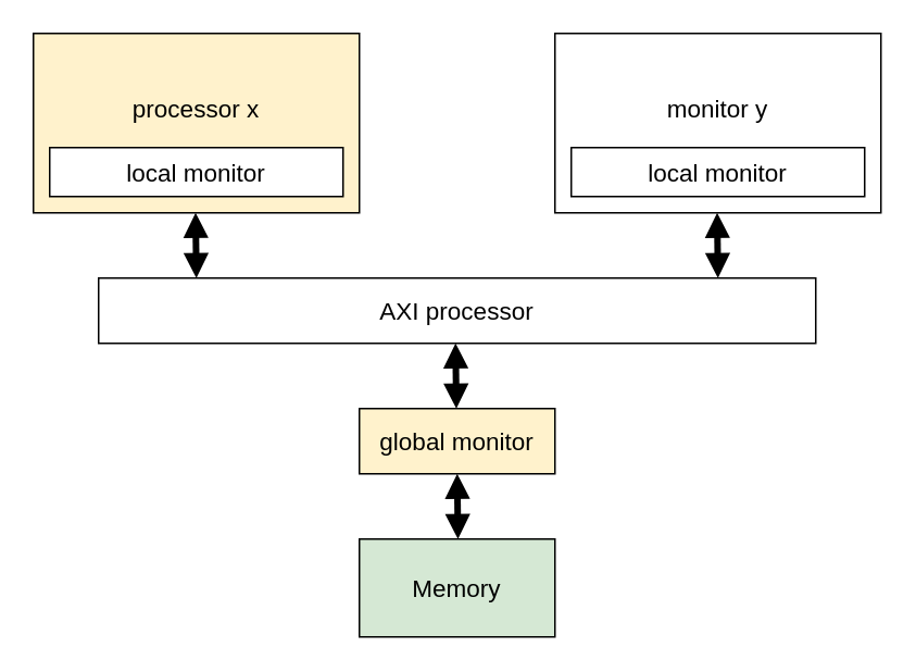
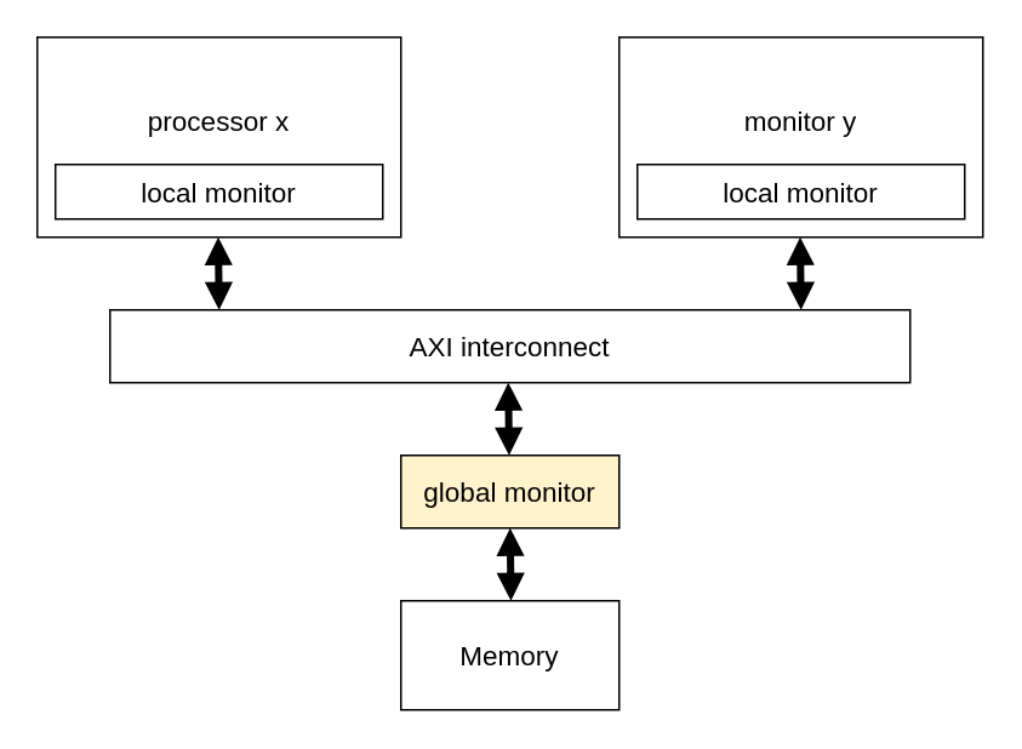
  <mxCell id="0" />
  <mxCell id="1" parent="0" />
- <mxCell id="2" value="&lt;font style=&quot;font-size: 15px&quot;&gt;processor x&lt;br&gt;&lt;br&gt;&lt;/font&gt;" style="rounded=0;whiteSpace=wrap;html=1;fillColor=#fff2cc;" vertex="1" parent="1"><mxGeometry x="20" y="20" width="200" height="110" as="geometry" /></mxCell>
- <mxCell id="3" value="&lt;font style=&quot;font-size: 15px&quot;&gt;AXI processor&lt;/font&gt;" style="rounded=0;whiteSpace=wrap;html=1;" vertex="1" parent="1"><mxGeometry x="60" y="170" width="440" height="40" as="geometry" /></mxCell>
- <mxCell id="4" value="&lt;font style=&quot;font-size: 15px&quot;&gt;Memory&lt;/font&gt;" style="rounded=0;whiteSpace=wrap;html=1;fillColor=#d5e8d4;" vertex="1" parent="1"><mxGeometry x="220" y="330" width="120" height="60" as="geometry" /></mxCell>
+ <mxCell id="2" value="&lt;font style=&quot;font-size: 15px&quot;&gt;processor x&lt;br&gt;&lt;br&gt;&lt;/font&gt;" style="rounded=0;whiteSpace=wrap;html=1;" vertex="1" parent="1"><mxGeometry x="20" y="20" width="200" height="110" as="geometry" /></mxCell>
+ <mxCell id="3" value="&lt;font style=&quot;font-size: 15px&quot;&gt;AXI interconnect&lt;/font&gt;" style="rounded=0;whiteSpace=wrap;html=1;" vertex="1" parent="1"><mxGeometry x="60" y="170" width="440" height="40" as="geometry" /></mxCell>
+ <mxCell id="4" value="&lt;font style=&quot;font-size: 15px&quot;&gt;Memory&lt;/font&gt;" style="rounded=0;whiteSpace=wrap;html=1;" vertex="1" parent="1"><mxGeometry x="220" y="330" width="120" height="60" as="geometry" /></mxCell>
  <mxCell id="5" value="&lt;font style=&quot;font-size: 15px&quot;&gt;global monitor&lt;/font&gt;" style="rounded=0;whiteSpace=wrap;html=1;fillColor=#fff2cc;" vertex="1" parent="1"><mxGeometry x="220" y="250" width="120" height="40" as="geometry" /></mxCell>
  <mxCell id="6" value="&lt;span style=&quot;white-space: normal&quot;&gt;&lt;font style=&quot;font-size: 15px&quot;&gt;monitor y&lt;br&gt;&lt;br&gt;&lt;/font&gt;&lt;/span&gt;" style="rounded=0;whiteSpace=wrap;html=1;" vertex="1" parent="1"><mxGeometry x="340" y="20" width="200" height="110" as="geometry" /></mxCell>
  <mxCell id="7" value="" style="endArrow=block;startArrow=block;html=1;endSize=5;startSize=5;strokeWidth=4;startFill=1;endFill=1;" edge="1" parent="1"><mxGeometry width="50" height="50" relative="1" as="geometry"><mxPoint x="120" y="170" as="sourcePoint" /><mxPoint x="119.5" y="130" as="targetPoint" /></mxGeometry></mxCell>
  <mxCell id="8" value="" style="endArrow=block;startArrow=block;html=1;endSize=5;startSize=5;strokeWidth=4;startFill=1;endFill=1;" edge="1" parent="1"><mxGeometry width="50" height="50" relative="1" as="geometry"><mxPoint x="440" y="170" as="sourcePoint" /><mxPoint x="439.5" y="130" as="targetPoint" /></mxGeometry></mxCell>
  <mxCell id="9" value="" style="endArrow=block;startArrow=block;html=1;endSize=5;startSize=5;strokeWidth=4;startFill=1;endFill=1;" edge="1" parent="1"><mxGeometry width="50" height="50" relative="1" as="geometry"><mxPoint x="279.5" y="250" as="sourcePoint" /><mxPoint x="279" y="210" as="targetPoint" /></mxGeometry></mxCell>
  <mxCell id="10" value="" style="endArrow=block;startArrow=block;html=1;endSize=5;startSize=5;strokeWidth=4;startFill=1;endFill=1;" edge="1" parent="1"><mxGeometry width="50" height="50" relative="1" as="geometry"><mxPoint x="280.5" y="330" as="sourcePoint" /><mxPoint x="280" y="290" as="targetPoint" /></mxGeometry></mxCell>
  <mxCell id="11" value="&lt;font style=&quot;font-size: 15px&quot;&gt;local monitor&lt;/font&gt;" style="rounded=0;whiteSpace=wrap;html=1;" vertex="1" parent="1"><mxGeometry x="30" y="90" width="180" height="30" as="geometry" /></mxCell>
  <mxCell id="12" value="&lt;font style=&quot;font-size: 15px&quot;&gt;local monitor&lt;/font&gt;" style="rounded=0;whiteSpace=wrap;html=1;" vertex="1" parent="1"><mxGeometry x="350" y="90" width="180" height="30" as="geometry" /></mxCell>
